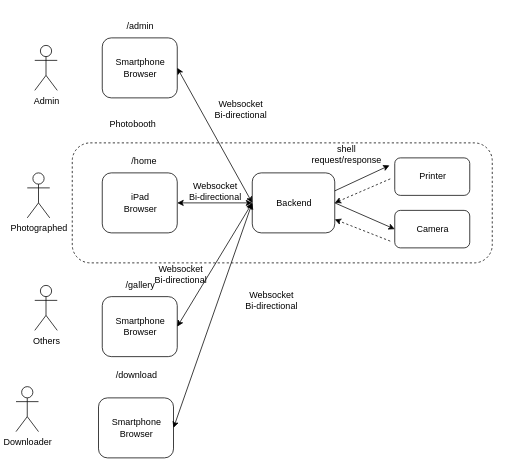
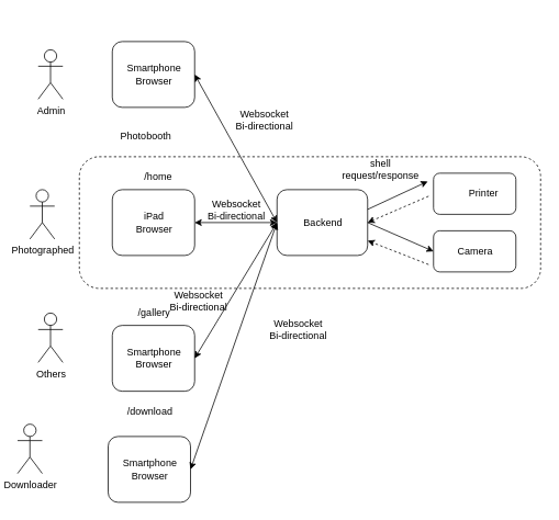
  <mxCell id="0" />
  <mxCell id="1" parent="0" />
  <mxCell id="2" value="" style="rounded=1;whiteSpace=wrap;html=1;" parent="1" vertex="1"><mxGeometry x="135.5" y="395" width="100" height="80" as="geometry" /></mxCell>
  <mxCell id="3" value="" style="rounded=1;whiteSpace=wrap;html=1;" parent="1" vertex="1"><mxGeometry x="135.5" y="50" width="100" height="80" as="geometry" /></mxCell>
  <mxCell id="4" value="" style="rounded=1;whiteSpace=wrap;html=1;dashed=1;" parent="1" vertex="1"><mxGeometry x="95.5" y="190" width="560" height="160" as="geometry" /></mxCell>
  <mxCell id="5" value="Admin" style="shape=umlActor;verticalLabelPosition=bottom;verticalAlign=top;html=1;outlineConnect=0;" parent="1" vertex="1"><mxGeometry x="45.5" y="60" width="30" height="60" as="geometry" /></mxCell>
  <mxCell id="6" value="" style="rounded=1;whiteSpace=wrap;html=1;" parent="1" vertex="1"><mxGeometry x="135.5" y="230" width="100" height="80" as="geometry" /></mxCell>
  <mxCell id="7" value="" style="rounded=1;whiteSpace=wrap;html=1;" parent="1" vertex="1"><mxGeometry x="335.5" y="230" width="110" height="80" as="geometry" /></mxCell>
  <mxCell id="8" value="Photobooth" style="text;html=1;align=center;verticalAlign=middle;resizable=0;points=[];autosize=1;strokeColor=none;fillColor=none;" parent="1" vertex="1"><mxGeometry x="135.5" y="150" width="80" height="30" as="geometry" /></mxCell>
  <mxCell id="9" value="Photographed" style="shape=umlActor;verticalLabelPosition=bottom;verticalAlign=top;html=1;outlineConnect=0;" parent="1" vertex="1"><mxGeometry x="35.5" y="230" width="30" height="60" as="geometry" /></mxCell>
  <mxCell id="10" value="Smartphone&lt;br&gt;Browser" style="text;html=1;align=center;verticalAlign=middle;resizable=0;points=[];autosize=1;strokeColor=none;fillColor=none;" parent="1" vertex="1"><mxGeometry x="140.5" y="70" width="90" height="40" as="geometry" /></mxCell>
  <mxCell id="11" value="iPad&lt;br&gt;Browser" style="text;html=1;align=center;verticalAlign=middle;resizable=0;points=[];autosize=1;strokeColor=none;fillColor=none;" parent="1" vertex="1"><mxGeometry x="150.5" y="250" width="70" height="40" as="geometry" /></mxCell>
  <mxCell id="12" value="Backend" style="text;html=1;align=center;verticalAlign=middle;resizable=0;points=[];autosize=1;strokeColor=none;fillColor=none;" parent="1" vertex="1"><mxGeometry x="355.5" y="255" width="70" height="30" as="geometry" /></mxCell>
  <mxCell id="13" value="Others" style="shape=umlActor;verticalLabelPosition=bottom;verticalAlign=top;html=1;outlineConnect=0;" parent="1" vertex="1"><mxGeometry x="45.5" y="380" width="30" height="60" as="geometry" /></mxCell>
  <mxCell id="14" value="Smartphone&lt;br&gt;Browser" style="text;html=1;align=center;verticalAlign=middle;resizable=0;points=[];autosize=1;strokeColor=none;fillColor=none;" parent="1" vertex="1"><mxGeometry x="140.5" y="415" width="90" height="40" as="geometry" /></mxCell>
  <mxCell id="15" value="" style="endArrow=classic;startArrow=classic;html=1;" parent="1" edge="1"><mxGeometry width="50" height="50" relative="1" as="geometry"><mxPoint x="235.5" y="270" as="sourcePoint" /><mxPoint x="335.5" y="270" as="targetPoint" /></mxGeometry></mxCell>
  <mxCell id="16" value="Websocket&lt;br&gt;Bi-directional" style="text;html=1;align=center;verticalAlign=middle;resizable=0;points=[];autosize=1;strokeColor=none;fillColor=none;" parent="1" vertex="1"><mxGeometry x="240.5" y="235" width="90" height="40" as="geometry" /></mxCell>
  <mxCell id="17" value="" style="endArrow=classic;startArrow=classic;html=1;exitX=1;exitY=0.5;exitDx=0;exitDy=0;entryX=0;entryY=0.5;entryDx=0;entryDy=0;" parent="1" source="2" target="7" edge="1"><mxGeometry width="50" height="50" relative="1" as="geometry"><mxPoint x="225.5" y="480" as="sourcePoint" /><mxPoint x="335.5" y="370" as="targetPoint" /></mxGeometry></mxCell>
  <mxCell id="18" value="Websocket&lt;br&gt;Bi-directional" style="text;html=1;align=center;verticalAlign=middle;resizable=0;points=[];autosize=1;strokeColor=none;fillColor=none;" parent="1" vertex="1"><mxGeometry x="315.5" y="380" width="90" height="40" as="geometry" /></mxCell>
  <mxCell id="19" value="" style="endArrow=classic;startArrow=classic;html=1;exitX=0;exitY=0.5;exitDx=0;exitDy=0;entryX=1;entryY=0.5;entryDx=0;entryDy=0;" parent="1" source="7" target="3" edge="1"><mxGeometry width="50" height="50" relative="1" as="geometry"><mxPoint x="235.5" y="490" as="sourcePoint" /><mxPoint x="225.5" y="50" as="targetPoint" /></mxGeometry></mxCell>
  <mxCell id="20" value="Websocket&lt;br&gt;Bi-directional" style="text;html=1;align=center;verticalAlign=middle;resizable=0;points=[];autosize=1;strokeColor=none;fillColor=none;" parent="1" vertex="1"><mxGeometry x="274.5" y="125" width="90" height="40" as="geometry" /></mxCell>
  <mxCell id="21" value="" style="endArrow=classic;html=1;" parent="1" edge="1"><mxGeometry width="50" height="50" relative="1" as="geometry"><mxPoint x="445.5" y="254" as="sourcePoint" /><mxPoint x="518.5" y="220" as="targetPoint" /></mxGeometry></mxCell>
  <mxCell id="22" value="" style="rounded=1;whiteSpace=wrap;html=1;" parent="1" vertex="1"><mxGeometry x="525.5" y="210" width="100" height="50" as="geometry" /></mxCell>
  <mxCell id="23" value="" style="rounded=1;whiteSpace=wrap;html=1;" parent="1" vertex="1"><mxGeometry x="525.5" y="280" width="100" height="50" as="geometry" /></mxCell>
- <mxCell id="24" value="Printer" style="text;html=1;align=center;verticalAlign=middle;resizable=0;points=[];autosize=1;strokeColor=none;fillColor=none;" parent="1" vertex="1"><mxGeometry x="545.5" y="220" width="60" height="30" as="geometry" /></mxCell>
+ <mxCell id="24" value="Printer" style="text;html=1;align=center;verticalAlign=middle;resizable=0;points=[];autosize=1;strokeColor=none;fillColor=none;" parent="1" vertex="1"><mxGeometry x="555.5" y="220" width="60" height="30" as="geometry" /></mxCell>
  <mxCell id="25" value="Camera" style="text;html=1;align=center;verticalAlign=middle;resizable=0;points=[];autosize=1;strokeColor=none;fillColor=none;" parent="1" vertex="1"><mxGeometry x="540.5" y="290" width="70" height="30" as="geometry" /></mxCell>
  <mxCell id="26" value="" style="endArrow=classic;html=1;entryX=0;entryY=0.5;entryDx=0;entryDy=0;exitX=1;exitY=0.5;exitDx=0;exitDy=0;" parent="1" source="7" target="23" edge="1"><mxGeometry width="50" height="50" relative="1" as="geometry"><mxPoint x="455.5" y="280" as="sourcePoint" /><mxPoint x="535.5" y="245" as="targetPoint" /></mxGeometry></mxCell>
  <mxCell id="27" value="" style="endArrow=classic;html=1;dashed=1;" parent="1" edge="1"><mxGeometry width="50" height="50" relative="1" as="geometry"><mxPoint x="519.5" y="238" as="sourcePoint" /><mxPoint x="445.5" y="270" as="targetPoint" /></mxGeometry></mxCell>
  <mxCell id="28" value="" style="endArrow=classic;html=1;dashed=1;" parent="1" edge="1"><mxGeometry width="50" height="50" relative="1" as="geometry"><mxPoint x="519.5" y="321" as="sourcePoint" /><mxPoint x="445.5" y="292" as="targetPoint" /></mxGeometry></mxCell>
- <mxCell id="29" value="/admin" style="text;html=1;align=center;verticalAlign=middle;resizable=0;points=[];autosize=1;strokeColor=none;fillColor=none;" parent="1" vertex="1"><mxGeometry x="155.5" y="20" width="60" height="30" as="geometry" /></mxCell>
  <mxCell id="30" value="/gallery" style="text;html=1;align=center;verticalAlign=middle;resizable=0;points=[];autosize=1;strokeColor=none;fillColor=none;" parent="1" vertex="1"><mxGeometry x="155.5" y="365" width="60" height="30" as="geometry" /></mxCell>
  <mxCell id="31" value="/home" style="text;html=1;align=center;verticalAlign=middle;resizable=0;points=[];autosize=1;strokeColor=none;fillColor=none;" parent="1" vertex="1"><mxGeometry x="160.5" y="200" width="60" height="30" as="geometry" /></mxCell>
  <mxCell id="32" value="" style="rounded=1;whiteSpace=wrap;html=1;" parent="1" vertex="1"><mxGeometry x="130.5" y="530" width="100" height="80" as="geometry" /></mxCell>
  <mxCell id="33" value="Downloader" style="shape=umlActor;verticalLabelPosition=bottom;verticalAlign=top;html=1;outlineConnect=0;" parent="1" vertex="1"><mxGeometry x="20.5" y="515" width="30" height="60" as="geometry" /></mxCell>
  <mxCell id="34" value="Smartphone&lt;br&gt;Browser" style="text;html=1;align=center;verticalAlign=middle;resizable=0;points=[];autosize=1;strokeColor=none;fillColor=none;" parent="1" vertex="1"><mxGeometry x="135.5" y="550" width="90" height="40" as="geometry" /></mxCell>
  <mxCell id="35" value="/download" style="text;html=1;align=center;verticalAlign=middle;resizable=0;points=[];autosize=1;strokeColor=none;fillColor=none;" parent="1" vertex="1"><mxGeometry x="140.5" y="485" width="80" height="30" as="geometry" /></mxCell>
  <mxCell id="36" value="" style="endArrow=classic;startArrow=classic;html=1;exitX=1;exitY=0.5;exitDx=0;exitDy=0;entryX=0;entryY=0.5;entryDx=0;entryDy=0;" parent="1" source="32" target="7" edge="1"><mxGeometry width="50" height="50" relative="1" as="geometry"><mxPoint x="245.5" y="445" as="sourcePoint" /><mxPoint x="345.5" y="280" as="targetPoint" /></mxGeometry></mxCell>
  <mxCell id="37" value="Websocket&lt;br&gt;Bi-directional" style="text;html=1;align=center;verticalAlign=middle;resizable=0;points=[];autosize=1;strokeColor=none;fillColor=none;" parent="1" vertex="1"><mxGeometry x="194.5" y="345" width="90" height="40" as="geometry" /></mxCell>
  <mxCell id="38" value="shell&lt;br&gt;request/response" style="text;html=1;align=center;verticalAlign=middle;resizable=0;points=[];autosize=1;strokeColor=none;fillColor=none;" vertex="1" parent="1"><mxGeometry x="400.5" y="185" width="120" height="40" as="geometry" /></mxCell>
